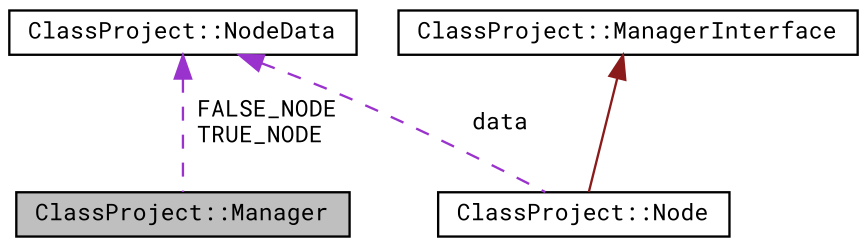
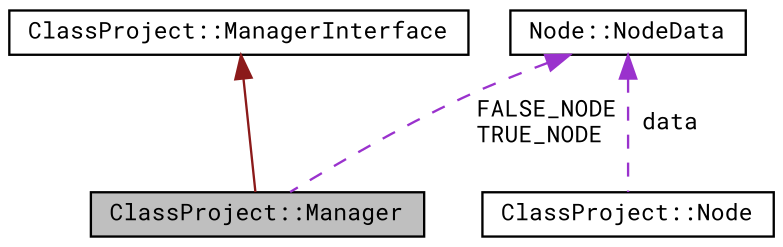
  digraph {
    fontname="Roboto Mono"
    node [color=black fillcolor=white fontname="Roboto Mono" fontsize=10 shape=record style=filled]
    edge [color=darkorchid3 dir=back fontname="Roboto Mono" fontsize=10 labelfontname=Helvetica labelfontsize=10 style=dashed]
    n1 [fillcolor=grey75 fontcolor=black height=0.2 label="ClassProject::Manager" width=0.4]
    n2 [height=0.2 label="ClassProject::ManagerInterface" width=0.4]
    n3 [height=0.2 label="ClassProject::Node" width=0.4]
-   n4 [height=0.2 label="ClassProject::NodeData" width=0.4]
-   n2 -> n3 [color=firebrick4 style=solid]
+   n4 [height=0.2 label="Node::NodeData" width=0.4]
+   n2 -> n1 [color=firebrick4 style=solid]
    n4 -> n1 [label=" FALSE_NODE\nTRUE_NODE"]
    n4 -> n3 [label=" data"]
  }
